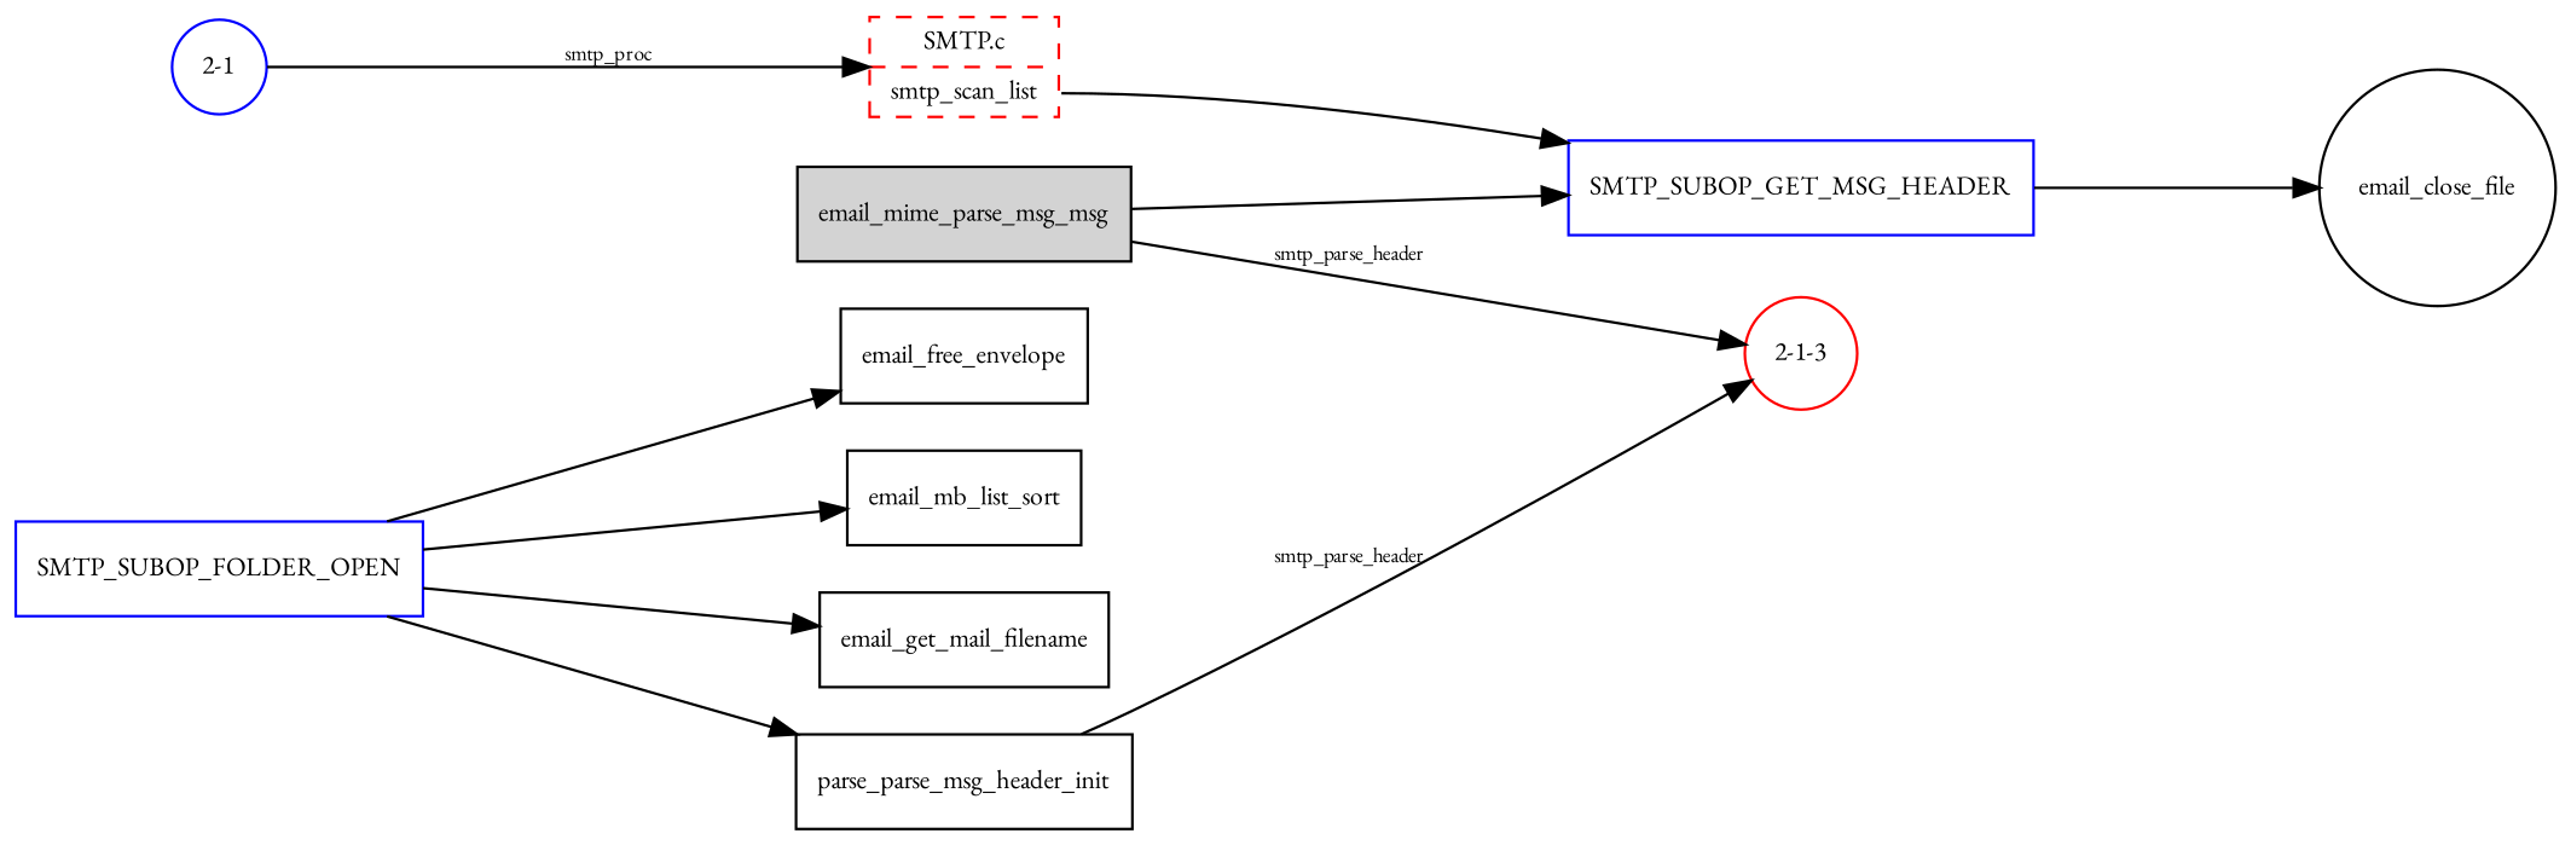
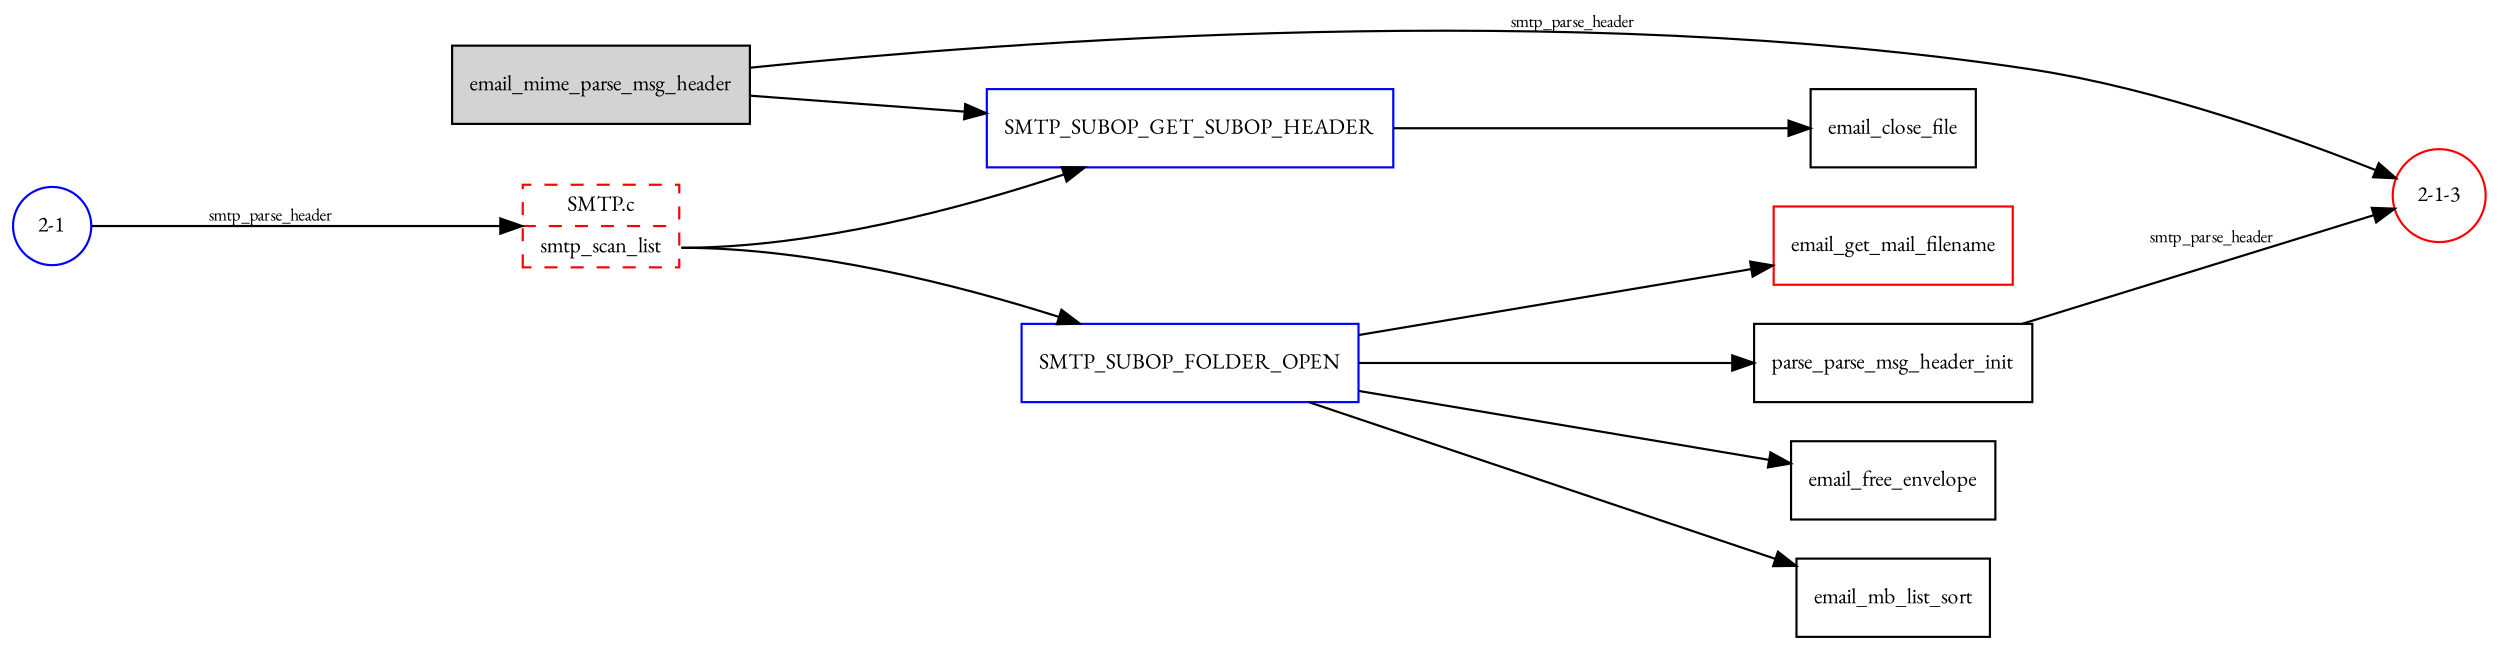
  digraph {
    fontname="EB Garamond"
    rankdir=LR
    ranksep=1.5
    splines=true
    node [fontname="EB Garamond" fontsize=10 shape=box]
    edge [fontname="EB Garamond" fontsize=8 labelfontsize=10]
    n1 [color=red label="<0> SMTP.c | <1> smtp_scan_list" shape=record style=dashed]
    n2 [color=blue label=SMTP_SUBOP_FOLDER_OPEN]
-   n3 [color=blue label=SMTP_SUBOP_GET_MSG_HEADER]
+   n3 [color=blue label=SMTP_SUBOP_GET_SUBOP_HEADER]
    n4 [label=email_free_envelope]
    n5 [label=email_mb_list_sort]
-   n6 [label=email_get_mail_filename]
+   n6 [label=email_get_mail_filename color=red]
    n7 [label=parse_parse_msg_header_init]
-   n8 [label=email_close_file shape=circle]
+   n8 [label=email_close_file]
    n9 [color=red label="2-1-3" shape=circle]
-   n10 [label=email_mime_parse_msg_msg style=filled]
+   n10 [label=email_mime_parse_msg_header style=filled]
    n11 [color=blue label="2-1" shape=circle]
+   n1 -> n2 [tailport=1]
    n1 -> n3 [tailport=1]
    n2 -> n4
    n2 -> n5
    n2 -> n6
    n2 -> n7
    n3 -> n8
    n7 -> n9 [label=smtp_parse_header]
    n10 -> n3
    n10 -> n9 [label=smtp_parse_header]
-   n11 -> n1 [label=smtp_proc]
+   n11 -> n1 [label=smtp_parse_header]
  }
